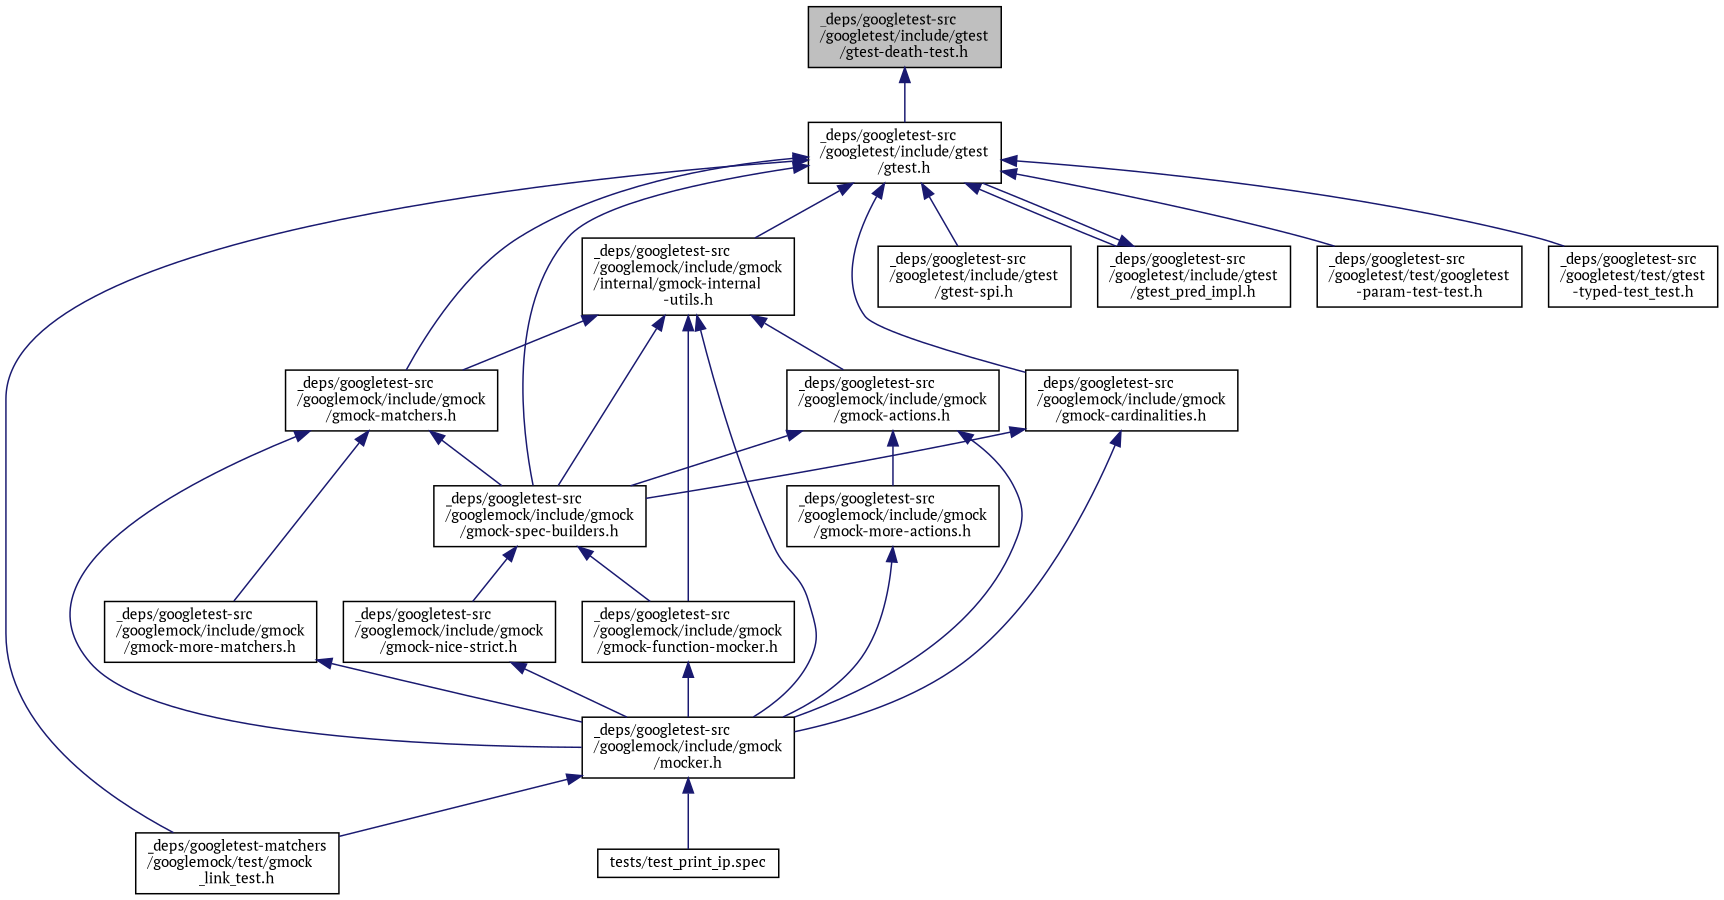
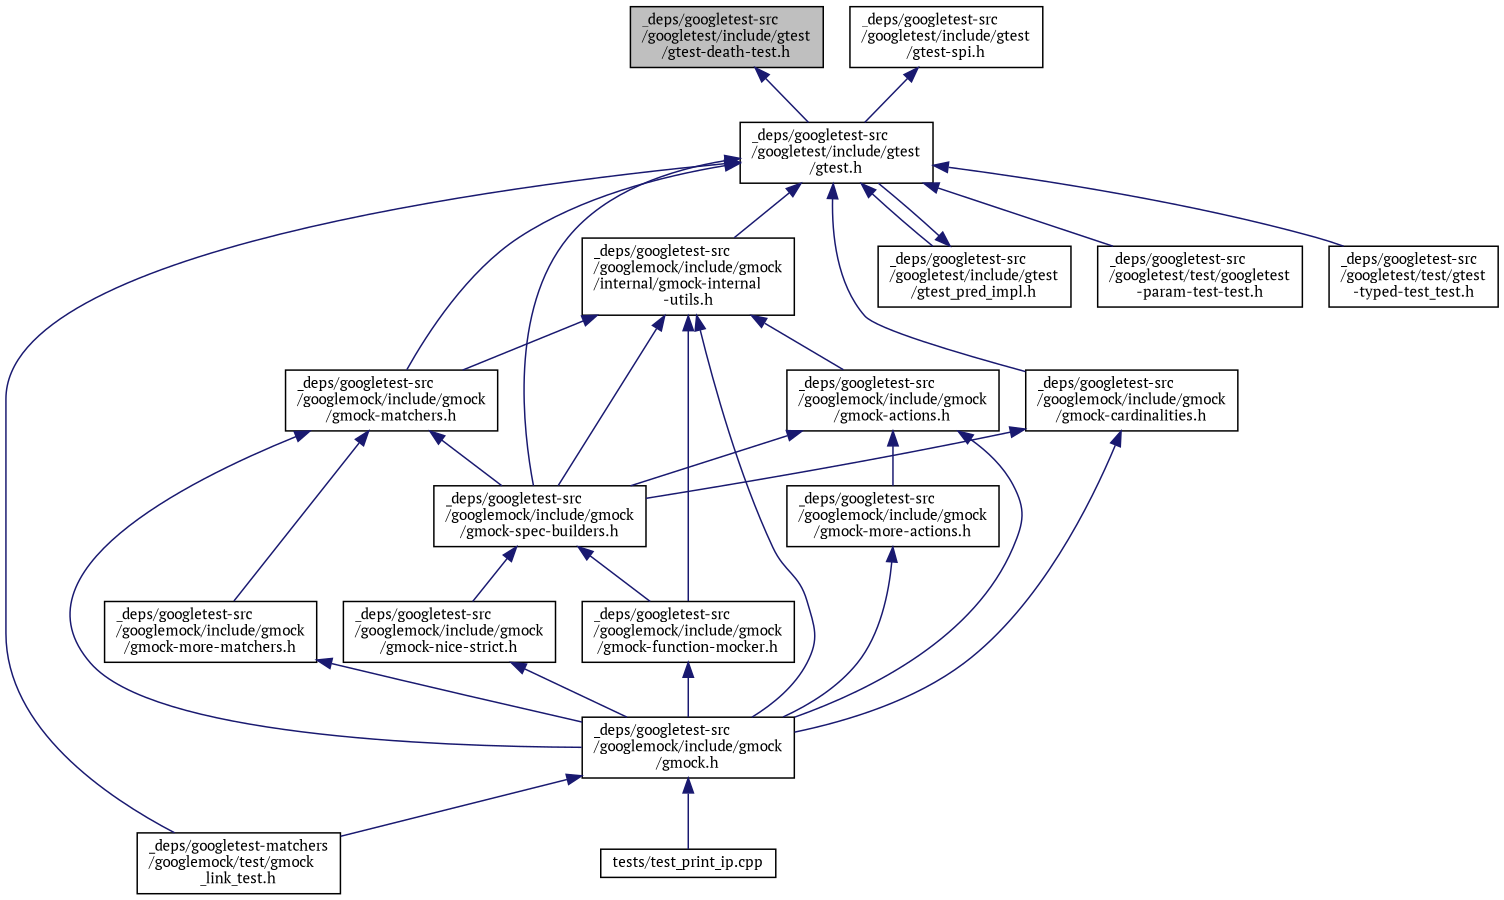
  digraph {
    fontname="PT Serif"
    node [color=black fillcolor=white fontname="PT Serif" fontsize=10 shape=record style=filled]
    edge [color=midnightblue dir=back fontname="PT Serif" fontsize=10 labelfontname=Helvetica labelfontsize=10 style=solid]
    n1 [fillcolor=grey75 fontcolor=black height=0.2 label="_deps/googletest-src\l/googletest/include/gtest\l/gtest-death-test.h" width=0.4]
    n2 [height=0.2 label="_deps/googletest-src\l/googletest/include/gtest\l/gtest.h" width=0.4]
    n3 [height=0.2 label="_deps/googletest-src\l/googlemock/include/gmock\l/gmock-cardinalities.h" width=0.4]
    n4 [height=0.2 label="_deps/googletest-src\l/googlemock/include/gmock\l/gmock-spec-builders.h" width=0.4]
    n5 [height=0.2 label="_deps/googletest-matchers\l/googlemock/test/gmock\l_link_test.h" width=0.4]
    n6 [height=0.2 label="_deps/googletest-src\l/googlemock/include/gmock\l/gmock-matchers.h" width=0.4]
    n7 [height=0.2 label="_deps/googletest-src\l/googlemock/include/gmock\l/internal/gmock-internal\l-utils.h" width=0.4]
    n8 [height=0.2 label="_deps/googletest-src\l/googletest/include/gtest\l/gtest-spi.h" width=0.4]
    n9 [height=0.2 label="_deps/googletest-src\l/googletest/include/gtest\l/gtest_pred_impl.h" width=0.4]
    n10 [height=0.2 label="_deps/googletest-src\l/googletest/test/googletest\l-param-test-test.h" width=0.4]
    n11 [height=0.2 label="_deps/googletest-src\l/googletest/test/gtest\l-typed-test_test.h" width=0.4]
-   n12 [height=0.2 label="_deps/googletest-src\l/googlemock/include/gmock\l/mocker.h" width=0.4]
+   n12 [height=0.2 label="_deps/googletest-src\l/googlemock/include/gmock\l/gmock.h" width=0.4]
    n13 [height=0.2 label="_deps/googletest-src\l/googlemock/include/gmock\l/gmock-function-mocker.h" width=0.4]
    n14 [height=0.2 label="_deps/googletest-src\l/googlemock/include/gmock\l/gmock-nice-strict.h" width=0.4]
    n15 [height=0.2 label="_deps/googletest-src\l/googlemock/include/gmock\l/gmock-more-matchers.h" width=0.4]
    n16 [height=0.2 label="_deps/googletest-src\l/googlemock/include/gmock\l/gmock-actions.h" width=0.4]
-   n17 [height=0.2 label="tests/test_print_ip.spec" width=0.4]
+   n17 [height=0.2 label="tests/test_print_ip.cpp" width=0.4]
    n18 [height=0.2 label="_deps/googletest-src\l/googlemock/include/gmock\l/gmock-more-actions.h" width=0.4]
    n1 -> n2
    n2 -> n3
    n2 -> n4
    n2 -> n5
    n2 -> n6
    n2 -> n7
-   n2 -> n8
+   n8 -> n2
    n2 -> n9
    n2 -> n10
    n2 -> n11
    n3 -> n4
    n3 -> n12
    n4 -> n13
    n4 -> n14
    n6 -> n4
    n6 -> n12
    n6 -> n15
    n7 -> n4
    n7 -> n6
    n7 -> n12
    n7 -> n13
    n7 -> n16
    n9 -> n2
    n12 -> n5
    n12 -> n17
    n13 -> n12
    n14 -> n12
    n15 -> n12
    n16 -> n4
    n16 -> n12
    n16 -> n18
    n18 -> n12
  }
